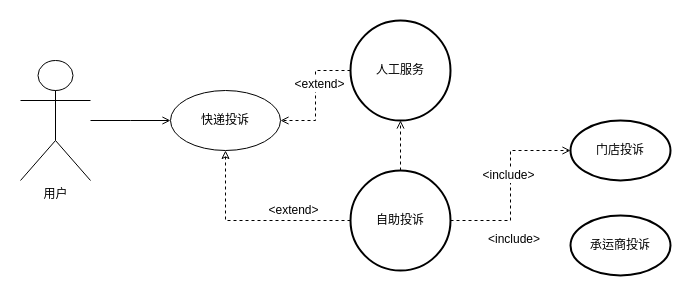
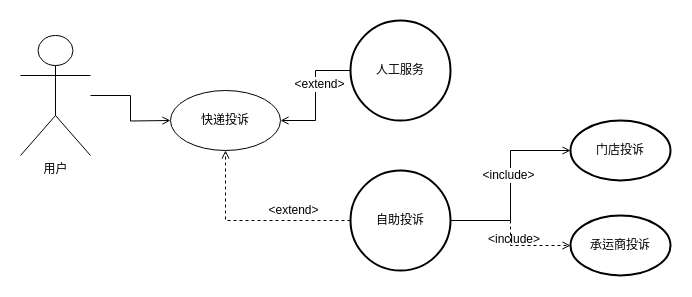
  <mxCell id="0" />
  <mxCell id="1" parent="0" />
  <mxCell id="2" style="edgeStyle=orthogonalEdgeStyle;rounded=0;orthogonalLoop=1;jettySize=auto;html=1;endArrow=open;endFill=0;" edge="1" parent="1" source="3"><mxGeometry relative="1" as="geometry"><mxPoint x="170" y="120" as="targetPoint" /></mxGeometry></mxCell>
- <mxCell id="3" value="用户" style="shape=umlActor;verticalLabelPosition=bottom;labelBackgroundColor=#ffffff;verticalAlign=top;html=1;outlineConnect=0;" vertex="1" parent="1"><mxGeometry x="20" y="60" width="70" height="120" as="geometry" /></mxCell>
+ <mxCell id="3" value="用户" style="shape=umlActor;verticalLabelPosition=bottom;labelBackgroundColor=#ffffff;verticalAlign=top;html=1;outlineConnect=0;" vertex="1" parent="1"><mxGeometry x="20" y="35" width="70" height="120" as="geometry" /></mxCell>
  <mxCell id="4" value="快递投诉" style="ellipse;whiteSpace=wrap;html=1;shadow=0;comic=0;gradientColor=none;" vertex="1" parent="1"><mxGeometry x="170" y="90" width="110" height="60" as="geometry" /></mxCell>
- <mxCell id="5" style="edgeStyle=orthogonalEdgeStyle;rounded=0;orthogonalLoop=1;jettySize=auto;html=1;endArrow=open;endFill=0;dashed=1;" edge="1" parent="1" source="7" target="4"><mxGeometry relative="1" as="geometry" /></mxCell>
+ <mxCell id="5" style="edgeStyle=orthogonalEdgeStyle;rounded=0;orthogonalLoop=1;jettySize=auto;html=1;endArrow=open;endFill=0;dashed=0;" edge="1" parent="1" source="7" target="4"><mxGeometry relative="1" as="geometry" /></mxCell>
  <mxCell id="6" value="&amp;lt;extend&amp;gt;" style="text;html=1;resizable=0;points=[];align=center;verticalAlign=middle;labelBackgroundColor=#ffffff;" vertex="1" connectable="0" parent="5"><mxGeometry x="-0.2" y="3" relative="1" as="geometry"><mxPoint as="offset" /></mxGeometry></mxCell>
  <mxCell id="7" value="人工服务" style="strokeWidth=2;html=1;shape=mxgraph.flowchart.start_1;whiteSpace=wrap;shadow=0;comic=0;gradientColor=none;" vertex="1" parent="1"><mxGeometry x="350" y="20" width="100" height="100" as="geometry" /></mxCell>
- <mxCell id="8" style="edgeStyle=orthogonalEdgeStyle;rounded=0;orthogonalLoop=1;jettySize=auto;html=1;dashed=1;endArrow=classic;endFill=0;" edge="1" parent="1" source="13" target="4"><mxGeometry relative="1" as="geometry" /></mxCell>
+ <mxCell id="8" style="edgeStyle=orthogonalEdgeStyle;rounded=0;orthogonalLoop=1;jettySize=auto;html=1;dashed=1;endArrow=open;endFill=0;" edge="1" parent="1" source="13" target="4"><mxGeometry relative="1" as="geometry" /></mxCell>
  <mxCell id="9" value="&amp;lt;extend&amp;gt;" style="text;html=1;resizable=0;points=[];align=center;verticalAlign=middle;labelBackgroundColor=#ffffff;" vertex="1" connectable="0" parent="8"><mxGeometry x="-0.5" y="-6" relative="1" as="geometry"><mxPoint x="-9" y="-5" as="offset" /></mxGeometry></mxCell>
- <mxCell id="10" value="" style="edgeStyle=orthogonalEdgeStyle;rounded=0;orthogonalLoop=1;jettySize=auto;html=1;dashed=1;endArrow=open;endFill=0;" edge="1" parent="1" source="13" target="14"><mxGeometry relative="1" as="geometry" /></mxCell>
+ <mxCell id="10" value="" style="edgeStyle=orthogonalEdgeStyle;rounded=0;orthogonalLoop=1;jettySize=auto;html=1;dashed=0;endArrow=open;endFill=0;" edge="1" parent="1" source="13" target="14"><mxGeometry relative="1" as="geometry" /></mxCell>
  <mxCell id="11" value="&amp;lt;include&amp;gt;" style="text;html=1;resizable=0;points=[];align=center;verticalAlign=middle;labelBackgroundColor=#ffffff;" vertex="1" connectable="0" parent="10"><mxGeometry x="0.118" y="3" relative="1" as="geometry"><mxPoint as="offset" /></mxGeometry></mxCell>
- <mxCell id="12" style="edgeStyle=orthogonalEdgeStyle;rounded=0;orthogonalLoop=1;jettySize=auto;html=1;dashed=1;endArrow=open;endFill=0;" edge="1" parent="1" source="13" target="7"><mxGeometry relative="1" as="geometry"><mxPoint x="460" y="240" as="targetPoint" /></mxGeometry></mxCell>
+ <mxCell id="12" style="edgeStyle=orthogonalEdgeStyle;rounded=0;orthogonalLoop=1;jettySize=auto;html=1;dashed=1;endArrow=open;endFill=0;entryX=0;entryY=0.5;entryDx=0;entryDy=0;entryPerimeter=0;" edge="1" parent="1" source="13" target="15"><mxGeometry relative="1" as="geometry"><mxPoint x="460" y="240" as="targetPoint" /></mxGeometry></mxCell>
  <mxCell id="13" value="自助投诉" style="strokeWidth=2;html=1;shape=mxgraph.flowchart.start_1;whiteSpace=wrap;shadow=0;comic=0;gradientColor=none;" vertex="1" parent="1"><mxGeometry x="350" y="170" width="100" height="100" as="geometry" /></mxCell>
  <mxCell id="14" value="门店投诉" style="strokeWidth=2;html=1;shape=mxgraph.flowchart.start_1;whiteSpace=wrap;shadow=0;comic=0;gradientColor=none;" vertex="1" parent="1"><mxGeometry x="570" y="120" width="100" height="60" as="geometry" /></mxCell>
  <mxCell id="15" value="承运商投诉" style="strokeWidth=2;html=1;shape=mxgraph.flowchart.start_1;whiteSpace=wrap;shadow=0;comic=0;gradientColor=none;" vertex="1" parent="1"><mxGeometry x="570" y="215" width="100" height="60" as="geometry" /></mxCell>
  <mxCell id="16" value="&amp;lt;include&amp;gt;" style="text;html=1;resizable=0;points=[];autosize=1;align=left;verticalAlign=top;spacingTop=-4;" vertex="1" parent="1"><mxGeometry x="486" y="229" width="70" height="20" as="geometry" /></mxCell>
